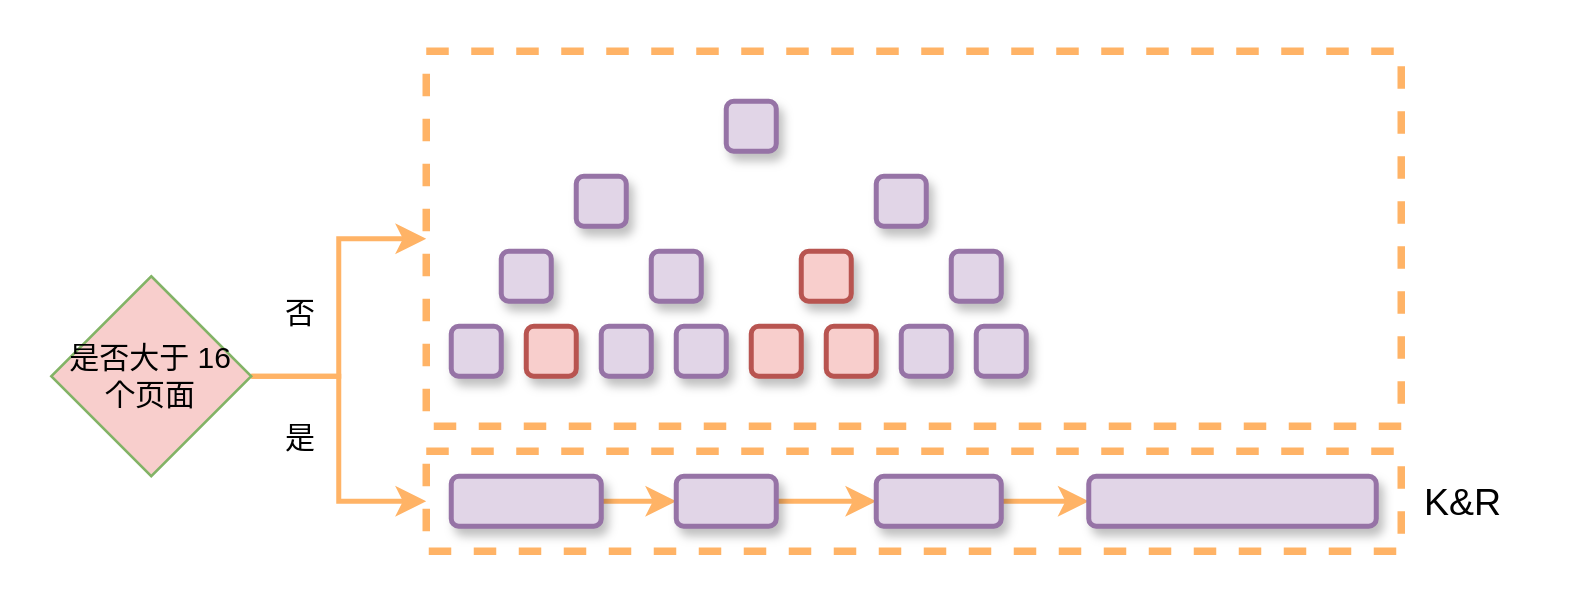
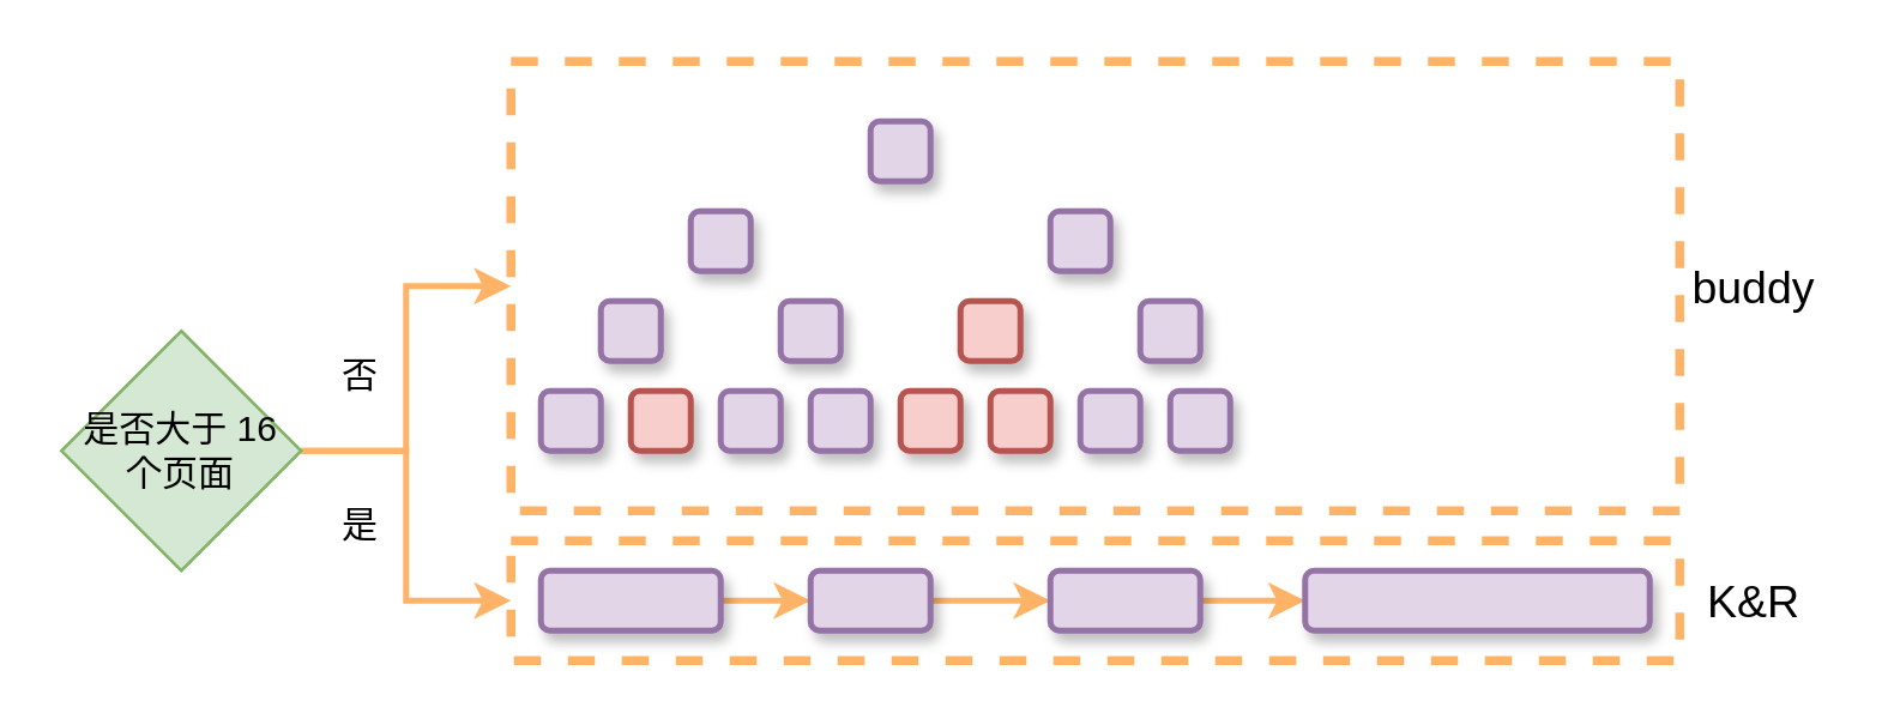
  <mxCell id="0" />
  <mxCell id="1" parent="0" />
  <mxCell id="2" value="" style="rounded=0;whiteSpace=wrap;html=1;fontFamily=Helvetica;fontSize=15;fontColor=default;dashed=1;strokeColor=#FFB366;fillColor=none;strokeWidth=3;" parent="1" vertex="1"><mxGeometry x="170" y="20" width="390" height="150" as="geometry" /></mxCell>
  <mxCell id="3" value="" style="rounded=1;whiteSpace=wrap;html=1;fillColor=#e1d5e7;strokeColor=#9673a6;fontSize=15;strokeWidth=2;glass=0;sketch=0;shadow=1;" parent="1" vertex="1"><mxGeometry x="290" y="40" width="20" height="20" as="geometry" /></mxCell>
+ <mxCell id="4" value="buddy" style="text;html=1;strokeColor=none;fillColor=none;align=center;verticalAlign=middle;whiteSpace=wrap;rounded=0;fontSize=15;" parent="1" vertex="1"><mxGeometry x="560" y="20" width="50" height="150" as="geometry" /></mxCell>
  <mxCell id="5" value="" style="rounded=0;whiteSpace=wrap;html=1;fontFamily=Helvetica;fontSize=15;fontColor=default;dashed=1;strokeColor=#FFB366;fillColor=none;strokeWidth=3;" parent="1" vertex="1"><mxGeometry x="170" y="180" width="390" height="40" as="geometry" /></mxCell>
  <mxCell id="6" value="" style="rounded=1;whiteSpace=wrap;html=1;fillColor=#e1d5e7;strokeColor=#9673a6;fontSize=15;strokeWidth=2;glass=0;sketch=0;shadow=1;" parent="1" vertex="1"><mxGeometry x="230" y="70" width="20" height="20" as="geometry" /></mxCell>
  <mxCell id="7" value="" style="rounded=1;whiteSpace=wrap;html=1;fillColor=#e1d5e7;strokeColor=#9673a6;fontSize=15;strokeWidth=2;glass=0;sketch=0;shadow=1;" parent="1" vertex="1"><mxGeometry x="200" y="100" width="20" height="20" as="geometry" /></mxCell>
  <mxCell id="8" value="" style="rounded=1;whiteSpace=wrap;html=1;fillColor=#e1d5e7;strokeColor=#9673a6;fontSize=15;strokeWidth=2;glass=0;sketch=0;shadow=1;" parent="1" vertex="1"><mxGeometry x="260" y="100" width="20" height="20" as="geometry" /></mxCell>
  <mxCell id="9" value="" style="rounded=1;whiteSpace=wrap;html=1;fillColor=#e1d5e7;strokeColor=#9673a6;fontSize=15;strokeWidth=2;glass=0;sketch=0;shadow=1;" parent="1" vertex="1"><mxGeometry x="180" y="130" width="20" height="20" as="geometry" /></mxCell>
  <mxCell id="10" value="" style="rounded=1;whiteSpace=wrap;html=1;fillColor=#f8cecc;strokeColor=#b85450;fontSize=15;strokeWidth=2;glass=0;sketch=0;shadow=1;" parent="1" vertex="1"><mxGeometry x="210" y="130" width="20" height="20" as="geometry" /></mxCell>
  <mxCell id="11" value="" style="rounded=1;whiteSpace=wrap;html=1;fillColor=#e1d5e7;strokeColor=#9673a6;fontSize=15;strokeWidth=2;glass=0;sketch=0;shadow=1;" parent="1" vertex="1"><mxGeometry x="240" y="130" width="20" height="20" as="geometry" /></mxCell>
  <mxCell id="12" value="" style="rounded=1;whiteSpace=wrap;html=1;fillColor=#e1d5e7;strokeColor=#9673a6;fontSize=15;strokeWidth=2;glass=0;sketch=0;shadow=1;" parent="1" vertex="1"><mxGeometry x="270" y="130" width="20" height="20" as="geometry" /></mxCell>
  <mxCell id="13" style="edgeStyle=orthogonalEdgeStyle;rounded=0;orthogonalLoop=1;jettySize=auto;html=1;exitX=1;exitY=0.5;exitDx=0;exitDy=0;strokeWidth=2;strokeColor=#FFB366;" edge="1" parent="1" source="14" target="16"><mxGeometry relative="1" as="geometry" /></mxCell>
  <mxCell id="14" value="" style="rounded=1;whiteSpace=wrap;html=1;fillColor=#e1d5e7;strokeColor=#9673a6;fontSize=15;strokeWidth=2;glass=0;sketch=0;shadow=1;" parent="1" vertex="1"><mxGeometry x="180" y="190" width="60" height="20" as="geometry" /></mxCell>
  <mxCell id="15" value="" style="edgeStyle=orthogonalEdgeStyle;rounded=0;orthogonalLoop=1;jettySize=auto;html=1;strokeColor=#FFB366;strokeWidth=2;" edge="1" parent="1" source="16" target="18"><mxGeometry relative="1" as="geometry" /></mxCell>
  <mxCell id="16" value="" style="rounded=1;whiteSpace=wrap;html=1;fillColor=#e1d5e7;strokeColor=#9673a6;fontSize=15;strokeWidth=2;glass=0;sketch=0;shadow=1;" parent="1" vertex="1"><mxGeometry x="270" y="190" width="40" height="20" as="geometry" /></mxCell>
  <mxCell id="17" value="" style="edgeStyle=orthogonalEdgeStyle;rounded=0;orthogonalLoop=1;jettySize=auto;html=1;strokeColor=#FFB366;strokeWidth=2;" edge="1" parent="1" source="18" target="19"><mxGeometry relative="1" as="geometry" /></mxCell>
  <mxCell id="18" value="" style="rounded=1;whiteSpace=wrap;html=1;fillColor=#e1d5e7;strokeColor=#9673a6;fontSize=15;strokeWidth=2;glass=0;sketch=0;shadow=1;" parent="1" vertex="1"><mxGeometry x="350" y="190" width="50" height="20" as="geometry" /></mxCell>
  <mxCell id="19" value="" style="rounded=1;whiteSpace=wrap;html=1;fillColor=#e1d5e7;strokeColor=#9673a6;fontSize=15;strokeWidth=2;glass=0;sketch=0;shadow=1;" parent="1" vertex="1"><mxGeometry x="435" y="190" width="115" height="20" as="geometry" /></mxCell>
  <mxCell id="20" value="K&amp;amp;R" style="text;html=1;strokeColor=none;fillColor=none;align=center;verticalAlign=middle;whiteSpace=wrap;rounded=0;fontSize=15;" parent="1" vertex="1"><mxGeometry x="560" y="180" width="50" height="40" as="geometry" /></mxCell>
  <mxCell id="21" value="" style="rounded=1;whiteSpace=wrap;html=1;fillColor=#e1d5e7;strokeColor=#9673a6;fontSize=15;strokeWidth=2;glass=0;sketch=0;shadow=1;" parent="1" vertex="1"><mxGeometry x="350" y="70" width="20" height="20" as="geometry" /></mxCell>
  <mxCell id="22" value="" style="rounded=1;whiteSpace=wrap;html=1;fillColor=#f8cecc;strokeColor=#b85450;fontSize=15;strokeWidth=2;glass=0;sketch=0;shadow=1;" parent="1" vertex="1"><mxGeometry x="320" y="100" width="20" height="20" as="geometry" /></mxCell>
  <mxCell id="23" value="" style="rounded=1;whiteSpace=wrap;html=1;fillColor=#e1d5e7;strokeColor=#9673a6;fontSize=15;strokeWidth=2;glass=0;sketch=0;shadow=1;" parent="1" vertex="1"><mxGeometry x="380" y="100" width="20" height="20" as="geometry" /></mxCell>
  <mxCell id="24" value="" style="rounded=1;whiteSpace=wrap;html=1;fillColor=#f8cecc;strokeColor=#b85450;fontSize=15;strokeWidth=2;glass=0;sketch=0;shadow=1;" parent="1" vertex="1"><mxGeometry x="300" y="130" width="20" height="20" as="geometry" /></mxCell>
  <mxCell id="25" value="" style="rounded=1;whiteSpace=wrap;html=1;fillColor=#f8cecc;strokeColor=#b85450;fontSize=15;strokeWidth=2;glass=0;sketch=0;shadow=1;" parent="1" vertex="1"><mxGeometry x="330" y="130" width="20" height="20" as="geometry" /></mxCell>
  <mxCell id="26" value="" style="rounded=1;whiteSpace=wrap;html=1;fillColor=#e1d5e7;strokeColor=#9673a6;fontSize=15;strokeWidth=2;glass=0;sketch=0;shadow=1;" parent="1" vertex="1"><mxGeometry x="360" y="130" width="20" height="20" as="geometry" /></mxCell>
  <mxCell id="27" value="" style="rounded=1;whiteSpace=wrap;html=1;fillColor=#e1d5e7;strokeColor=#9673a6;fontSize=15;strokeWidth=2;glass=0;sketch=0;shadow=1;" parent="1" vertex="1"><mxGeometry x="390" y="130" width="20" height="20" as="geometry" /></mxCell>
  <mxCell id="28" style="edgeStyle=orthogonalEdgeStyle;rounded=0;orthogonalLoop=1;jettySize=auto;html=1;strokeColor=#FFB366;strokeWidth=2;" edge="1" parent="1" source="30" target="2"><mxGeometry relative="1" as="geometry" /></mxCell>
  <mxCell id="29" style="edgeStyle=orthogonalEdgeStyle;rounded=0;orthogonalLoop=1;jettySize=auto;html=1;exitX=1;exitY=0.5;exitDx=0;exitDy=0;entryX=0;entryY=0.5;entryDx=0;entryDy=0;strokeColor=#FFB366;strokeWidth=2;" edge="1" parent="1" source="30" target="5"><mxGeometry relative="1" as="geometry" /></mxCell>
- <mxCell id="30" value="是否大于 16 个页面" style="rhombus;whiteSpace=wrap;html=1;fillColor=#f8cecc;strokeColor=#82b366;" vertex="1" parent="1"><mxGeometry x="20" y="110" width="80" height="80" as="geometry" /></mxCell>
+ <mxCell id="30" value="是否大于 16 个页面" style="rhombus;whiteSpace=wrap;html=1;fillColor=#d5e8d4;strokeColor=#82b366;" vertex="1" parent="1"><mxGeometry x="20" y="110" width="80" height="80" as="geometry" /></mxCell>
  <mxCell id="31" value="否" style="text;html=1;strokeColor=none;fillColor=none;align=center;verticalAlign=middle;whiteSpace=wrap;rounded=0;" vertex="1" parent="1"><mxGeometry x="90" y="110" width="60" height="30" as="geometry" /></mxCell>
  <mxCell id="32" value="是" style="text;html=1;strokeColor=none;fillColor=none;align=center;verticalAlign=middle;whiteSpace=wrap;rounded=0;" vertex="1" parent="1"><mxGeometry x="90" y="160" width="60" height="30" as="geometry" /></mxCell>
